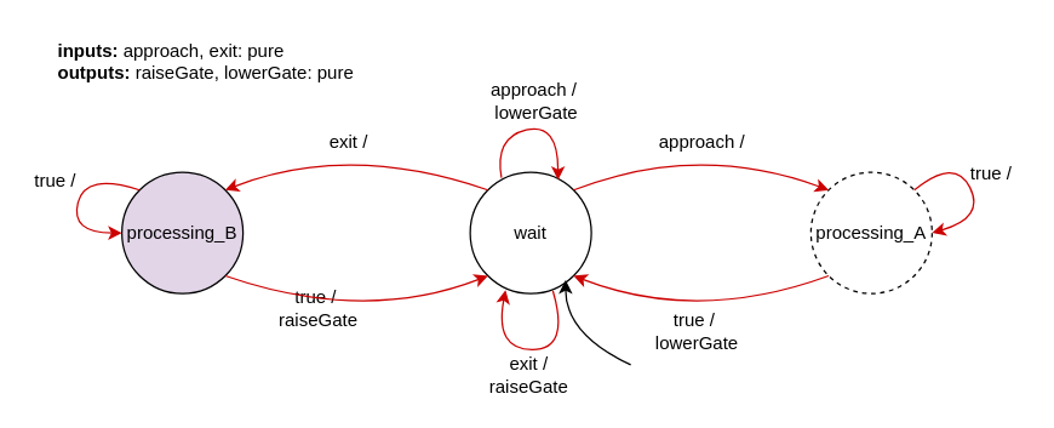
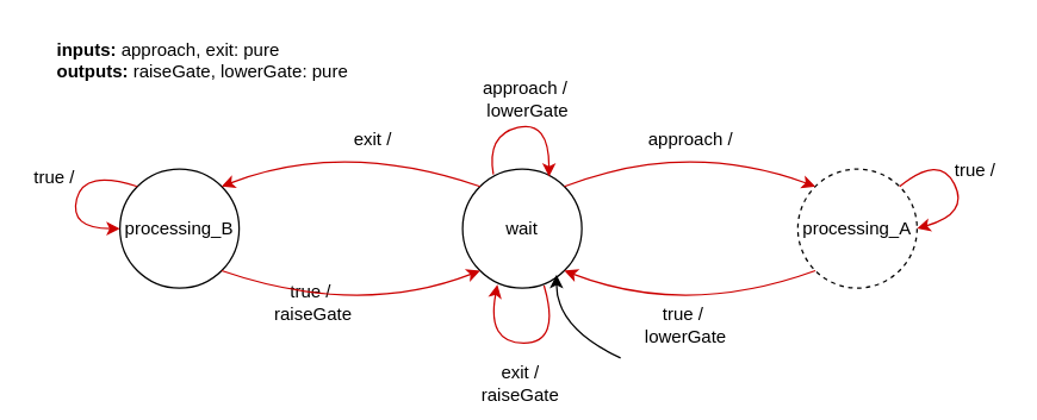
  <mxCell id="0" />
  <mxCell id="1" parent="0" />
  <mxCell id="2" value="&lt;b&gt;inputs: &lt;/b&gt;approach, exit: pure&lt;br&gt;&lt;b&gt;outputs:&lt;/b&gt;&amp;nbsp;raiseGate, lowerGate: pure" style="text;html=1;strokeColor=none;fillColor=none;align=left;verticalAlign=middle;whiteSpace=wrap;rounded=0;" parent="1" vertex="1"><mxGeometry x="36" y="20" width="200" height="40" as="geometry" /></mxCell>
  <mxCell id="3" value="processing_A" style="ellipse;whiteSpace=wrap;html=1;aspect=fixed;dashed=1;" parent="1" vertex="1"><mxGeometry x="535" y="113" width="80" height="80" as="geometry" /></mxCell>
  <mxCell id="4" value="wait&lt;br&gt;" style="ellipse;whiteSpace=wrap;html=1;aspect=fixed;" parent="1" vertex="1"><mxGeometry x="310" y="113" width="80" height="80" as="geometry" /></mxCell>
- <mxCell id="5" value="processing_B" style="ellipse;whiteSpace=wrap;html=1;aspect=fixed;fillColor=#e1d5e7;" parent="1" vertex="1"><mxGeometry x="80" y="113" width="80" height="80" as="geometry" /></mxCell>
+ <mxCell id="5" value="processing_B" style="ellipse;whiteSpace=wrap;html=1;aspect=fixed;" parent="1" vertex="1"><mxGeometry x="80" y="113" width="80" height="80" as="geometry" /></mxCell>
  <mxCell id="6" value="approach /&amp;nbsp;" style="text;html=1;strokeColor=none;fillColor=none;align=center;verticalAlign=middle;whiteSpace=wrap;rounded=0;rotation=0;" parent="1" vertex="1"><mxGeometry x="430" y="83" width="70" height="20" as="geometry" /></mxCell>
  <mxCell id="7" value="true /&amp;nbsp;&lt;br&gt;lowerGate" style="text;html=1;strokeColor=none;fillColor=none;align=center;verticalAlign=middle;whiteSpace=wrap;rounded=0;rotation=0;" parent="1" vertex="1"><mxGeometry x="430" y="203" width="60" height="30" as="geometry" /></mxCell>
- <mxCell id="8" value="exit /" style="text;html=1;strokeColor=none;fillColor=none;align=center;verticalAlign=middle;whiteSpace=wrap;rounded=0;" parent="1" vertex="1"><mxGeometry x="210" y="83" width="40" height="20" as="geometry" /></mxCell>
+ <mxCell id="8" value="exit /" style="text;html=1;strokeColor=none;fillColor=none;align=center;verticalAlign=middle;whiteSpace=wrap;rounded=0;" parent="1" vertex="1"><mxGeometry x="230" y="83" width="40" height="20" as="geometry" /></mxCell>
  <mxCell id="9" value="true /&amp;nbsp;&lt;br&gt;raiseGate" style="text;html=1;strokeColor=none;fillColor=none;align=center;verticalAlign=middle;whiteSpace=wrap;rounded=0;" parent="1" vertex="1"><mxGeometry x="180" y="188" width="60" height="30" as="geometry" /></mxCell>
  <mxCell id="10" value="" style="endArrow=classic;html=1;entryX=0;entryY=0;entryDx=0;entryDy=0;exitX=1;exitY=0;exitDx=0;exitDy=0;curved=1;strokeColor=#CC0000;" parent="1" source="4" target="3" edge="1"><mxGeometry width="50" height="50" relative="1" as="geometry"><mxPoint x="300" y="223" as="sourcePoint" /><mxPoint x="350" y="173" as="targetPoint" /><Array as="points"><mxPoint x="460" y="93" /></Array></mxGeometry></mxCell>
  <mxCell id="11" value="" style="endArrow=classic;html=1;entryX=1;entryY=1;entryDx=0;entryDy=0;exitX=0;exitY=1;exitDx=0;exitDy=0;curved=1;strokeColor=#CC0000;" parent="1" source="3" target="4" edge="1"><mxGeometry width="50" height="50" relative="1" as="geometry"><mxPoint x="300" y="223" as="sourcePoint" /><mxPoint x="350" y="173" as="targetPoint" /><Array as="points"><mxPoint x="460" y="213" /></Array></mxGeometry></mxCell>
  <mxCell id="12" value="" style="endArrow=classic;html=1;entryX=1;entryY=0;entryDx=0;entryDy=0;exitX=0;exitY=0;exitDx=0;exitDy=0;curved=1;strokeColor=#CC0000;" parent="1" source="4" target="5" edge="1"><mxGeometry width="50" height="50" relative="1" as="geometry"><mxPoint x="300" y="223" as="sourcePoint" /><mxPoint x="350" y="173" as="targetPoint" /><Array as="points"><mxPoint x="230" y="93" /></Array></mxGeometry></mxCell>
  <mxCell id="13" value="" style="endArrow=classic;html=1;exitX=1;exitY=1;exitDx=0;exitDy=0;entryX=0;entryY=1;entryDx=0;entryDy=0;curved=1;strokeColor=#CC0000;" parent="1" source="5" target="4" edge="1"><mxGeometry width="50" height="50" relative="1" as="geometry"><mxPoint x="300" y="223" as="sourcePoint" /><mxPoint x="350" y="173" as="targetPoint" /><Array as="points"><mxPoint x="240" y="213" /></Array></mxGeometry></mxCell>
  <mxCell id="14" value="" style="endArrow=classic;html=1;strokeColor=#CC0000;exitX=1;exitY=0;exitDx=0;exitDy=0;entryX=1;entryY=0.5;entryDx=0;entryDy=0;curved=1;" parent="1" source="3" target="3" edge="1"><mxGeometry width="50" height="50" relative="1" as="geometry"><mxPoint x="630" y="83" as="sourcePoint" /><mxPoint x="680" y="33" as="targetPoint" /><Array as="points"><mxPoint x="630" y="103" /><mxPoint x="650" y="143" /></Array></mxGeometry></mxCell>
  <mxCell id="15" value="true /&amp;nbsp;" style="text;html=1;strokeColor=none;fillColor=none;align=center;verticalAlign=middle;whiteSpace=wrap;rounded=0;rotation=0;" parent="1" vertex="1"><mxGeometry x="638" y="104" width="36" height="20" as="geometry" /></mxCell>
  <mxCell id="16" value="true /&amp;nbsp;" style="text;html=1;strokeColor=none;fillColor=none;align=center;verticalAlign=middle;whiteSpace=wrap;rounded=0;rotation=0;" parent="1" vertex="1"><mxGeometry x="20" y="109" width="36" height="20" as="geometry" /></mxCell>
  <mxCell id="17" value="" style="endArrow=classic;html=1;strokeColor=#CC0000;exitX=0;exitY=0;exitDx=0;exitDy=0;entryX=0;entryY=0.5;entryDx=0;entryDy=0;curved=1;" parent="1" source="5" target="5" edge="1"><mxGeometry width="50" height="50" relative="1" as="geometry"><mxPoint x="613.284" y="170.716" as="sourcePoint" /><mxPoint x="625" y="199" as="targetPoint" /><Array as="points"><mxPoint x="56" y="113" /><mxPoint x="46" y="153" /></Array></mxGeometry></mxCell>
  <mxCell id="18" value="" style="endArrow=classic;html=1;exitX=0.258;exitY=0.046;exitDx=0;exitDy=0;exitPerimeter=0;curved=1;entryX=0.725;entryY=0.063;entryDx=0;entryDy=0;entryPerimeter=0;strokeColor=#CC0000;" parent="1" source="4" target="4" edge="1"><mxGeometry width="50" height="50" relative="1" as="geometry"><mxPoint x="326" y="70" as="sourcePoint" /><mxPoint x="396" y="60" as="targetPoint" /><Array as="points"><mxPoint x="326" y="90" /><mxPoint x="368" y="80" /></Array></mxGeometry></mxCell>
  <mxCell id="19" value="approach /&amp;nbsp;&lt;br&gt;lowerGate" style="text;html=1;strokeColor=none;fillColor=none;align=center;verticalAlign=middle;whiteSpace=wrap;rounded=0;rotation=0;" parent="1" vertex="1"><mxGeometry x="319" y="52" width="70" height="27" as="geometry" /></mxCell>
  <mxCell id="20" value="" style="endArrow=classic;html=1;exitX=0.683;exitY=0.979;exitDx=0;exitDy=0;exitPerimeter=0;curved=1;entryX=0.292;entryY=0.971;entryDx=0;entryDy=0;entryPerimeter=0;strokeColor=#CC0000;" parent="1" source="4" target="4" edge="1"><mxGeometry width="50" height="50" relative="1" as="geometry"><mxPoint x="340.64" y="249.68" as="sourcePoint" /><mxPoint x="378" y="251.04" as="targetPoint" /><Array as="points"><mxPoint x="376" y="230" /><mxPoint x="326" y="230" /></Array></mxGeometry></mxCell>
- <mxCell id="21" value="exit /&lt;br&gt;raiseGate" style="text;html=1;strokeColor=none;fillColor=none;align=center;verticalAlign=middle;whiteSpace=wrap;rounded=0;" parent="1" vertex="1"><mxGeometry x="321" y="233" width="56" height="27" as="geometry" /></mxCell>
+ <mxCell id="21" value="exit /&lt;br&gt;raiseGate" style="text;html=1;strokeColor=none;fillColor=none;align=center;verticalAlign=middle;whiteSpace=wrap;rounded=0;" parent="1" vertex="1"><mxGeometry x="321" y="243" width="56" height="27" as="geometry" /></mxCell>
  <mxCell id="22" value="" style="endArrow=classic;html=1;curved=1;" parent="1" edge="1"><mxGeometry width="50" height="50" relative="1" as="geometry"><mxPoint x="416" y="240" as="sourcePoint" /><mxPoint x="373" y="184" as="targetPoint" /><Array as="points"><mxPoint x="373" y="220" /></Array></mxGeometry></mxCell>
